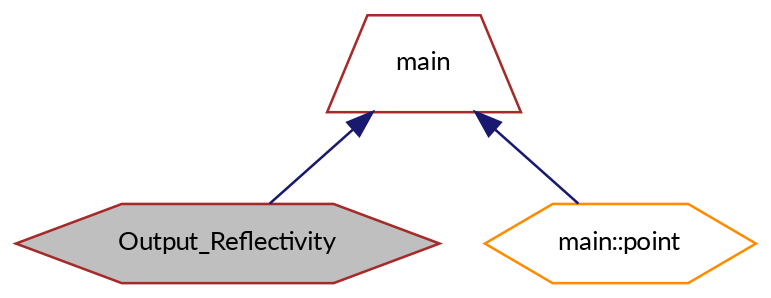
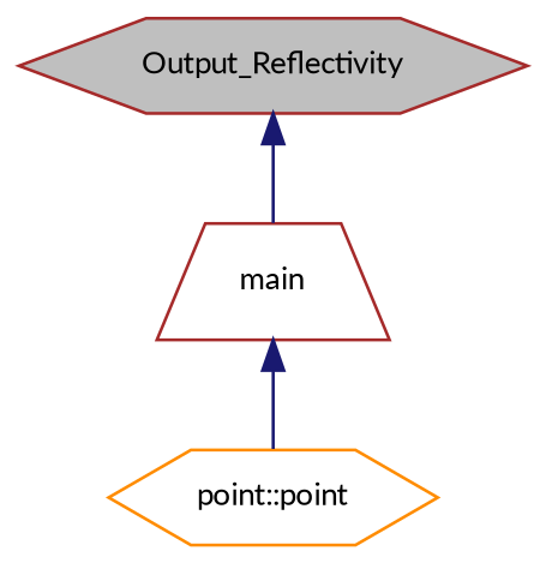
  digraph {
    fontname=Lato
    rankdir=TB
    node [color=brown fillcolor=white fontname=Lato fontsize=10 shape=hexagon style=filled]
    edge [color=midnightblue dir=back fontname=Lato fontsize=10 labelfontname=Helvetica labelfontsize=10 style=solid]
    n1 [fillcolor=grey75 fontcolor=black height=0.2 label=Output_Reflectivity width=0.4]
    n2 [height=0.2 label=main shape=trapezium width=0.4]
-   n3 [color=darkorange height=0.2 label="main::point" width=0.4]
-   n2 -> n1
+   n3 [color=darkorange height=0.2 label="point::point" width=0.4]
+   n1 -> n2
    n2 -> n3
  }
